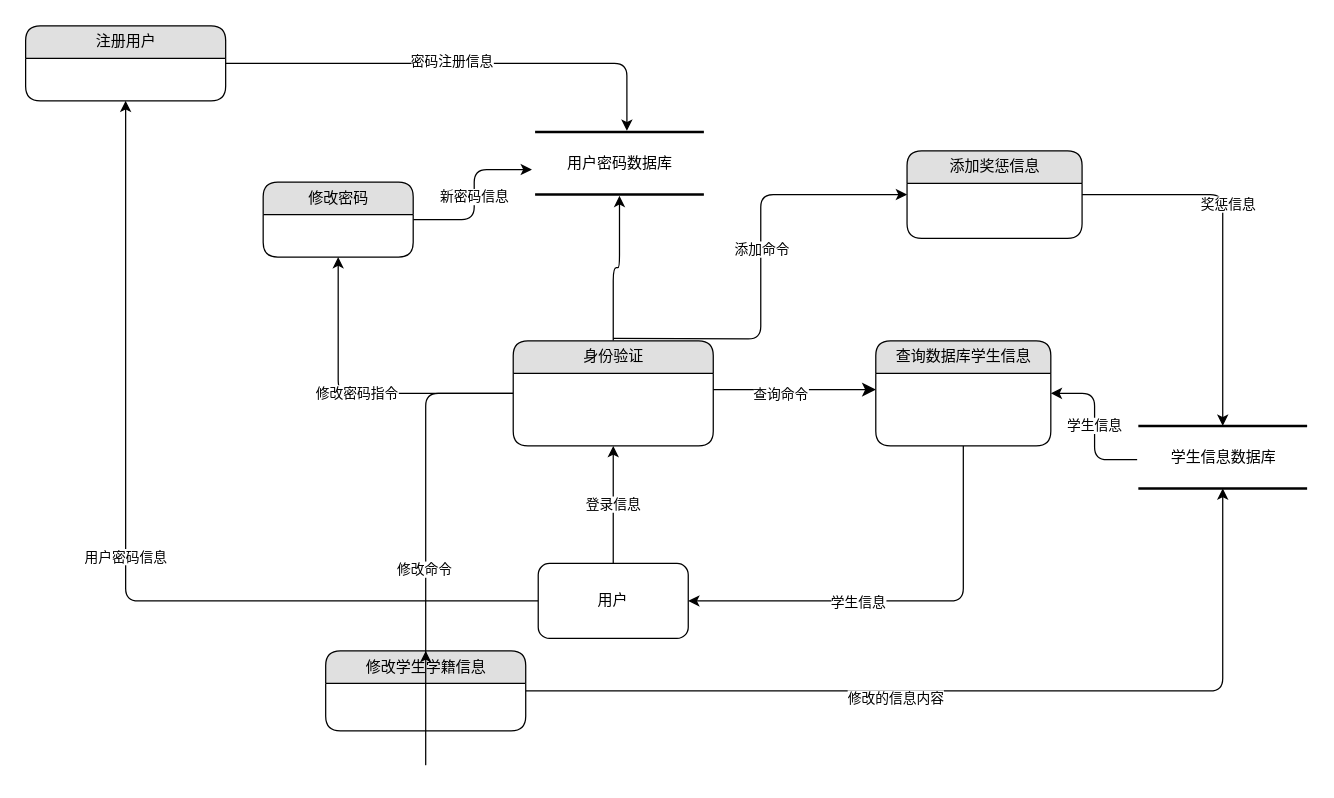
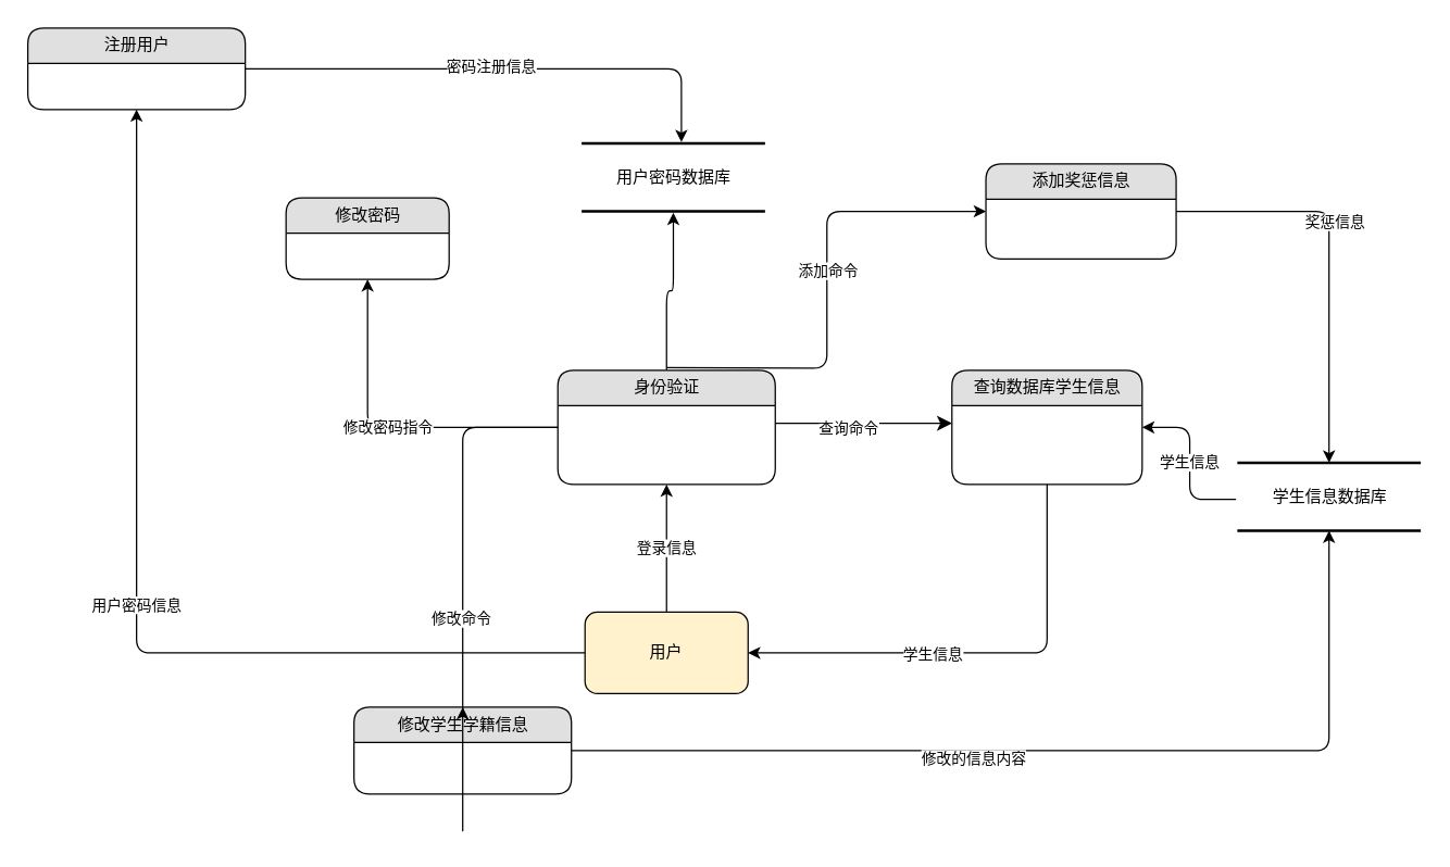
  <mxCell id="0" />
  <mxCell id="1" parent="0" />
  <mxCell id="2" style="edgeStyle=orthogonalEdgeStyle;rounded=1;orthogonalLoop=1;jettySize=auto;html=1;fontFamily=Verdana;" edge="1" parent="1" source="4" target="16"><mxGeometry relative="1" as="geometry" /></mxCell>
  <mxCell id="3" value="修改的信息内容" style="edgeLabel;html=1;align=center;verticalAlign=middle;resizable=0;points=[];fontFamily=Verdana;" vertex="1" connectable="0" parent="2"><mxGeometry x="-0.179" y="-5" relative="1" as="geometry"><mxPoint as="offset" /></mxGeometry></mxCell>
  <mxCell id="4" value="修改学生学籍信息" style="swimlane;html=1;fontStyle=0;childLayout=stackLayout;horizontal=1;startSize=26;fillColor=#e0e0e0;horizontalStack=0;resizeParent=1;resizeLast=0;collapsible=1;marginBottom=0;swimlaneFillColor=#ffffff;align=center;rounded=1;shadow=0;comic=0;labelBackgroundColor=none;strokeWidth=1;fontFamily=Verdana;fontSize=12" parent="1" vertex="1"><mxGeometry x="260" y="520" width="160" height="64" as="geometry" /></mxCell>
  <mxCell id="5" style="edgeStyle=orthogonalEdgeStyle;rounded=1;orthogonalLoop=1;jettySize=auto;html=1;fontFamily=Verdana;entryX=0.544;entryY=-0.02;entryDx=0;entryDy=0;entryPerimeter=0;" edge="1" parent="1" source="7" target="22"><mxGeometry relative="1" as="geometry"><mxPoint x="480" y="60" as="targetPoint" /></mxGeometry></mxCell>
  <mxCell id="6" value="密码注册信息" style="edgeLabel;html=1;align=center;verticalAlign=middle;resizable=0;points=[];fontFamily=Verdana;" vertex="1" connectable="0" parent="5"><mxGeometry x="-0.041" y="2" relative="1" as="geometry"><mxPoint as="offset" /></mxGeometry></mxCell>
  <mxCell id="7" value="注册用户" style="swimlane;html=1;fontStyle=0;childLayout=stackLayout;horizontal=1;startSize=26;fillColor=#e0e0e0;horizontalStack=0;resizeParent=1;resizeLast=0;collapsible=1;marginBottom=0;swimlaneFillColor=#ffffff;align=center;rounded=1;shadow=0;comic=0;labelBackgroundColor=none;strokeWidth=1;fontFamily=Verdana;fontSize=12" parent="1" vertex="1"><mxGeometry x="20" y="20" width="160" height="60" as="geometry"><mxRectangle x="160" y="570" width="80" height="26" as="alternateBounds" /></mxGeometry></mxCell>
  <mxCell id="8" style="edgeStyle=orthogonalEdgeStyle;rounded=1;orthogonalLoop=1;jettySize=auto;html=1;entryX=0.5;entryY=1.02;entryDx=0;entryDy=0;entryPerimeter=0;fontFamily=Verdana;" edge="1" parent="1" source="14" target="22"><mxGeometry relative="1" as="geometry" /></mxCell>
  <mxCell id="9" style="edgeStyle=orthogonalEdgeStyle;rounded=1;orthogonalLoop=1;jettySize=auto;html=1;entryX=0.5;entryY=0;entryDx=0;entryDy=0;fontFamily=Verdana;" edge="1" parent="1" source="14" target="4"><mxGeometry relative="1" as="geometry"><Array as="points"><mxPoint x="340" y="314" /><mxPoint x="340" y="616" /></Array></mxGeometry></mxCell>
  <mxCell id="10" value="修改命令" style="edgeLabel;html=1;align=center;verticalAlign=middle;resizable=0;points=[];fontFamily=Verdana;" vertex="1" connectable="0" parent="9"><mxGeometry x="-0.102" y="-2" relative="1" as="geometry"><mxPoint as="offset" /></mxGeometry></mxCell>
  <mxCell id="11" value="修改密码指令" style="edgeStyle=orthogonalEdgeStyle;rounded=1;orthogonalLoop=1;jettySize=auto;html=1;fontFamily=Verdana;entryX=0.5;entryY=1;entryDx=0;entryDy=0;" edge="1" parent="1" source="14" target="27"><mxGeometry relative="1" as="geometry"><mxPoint x="270" y="210" as="targetPoint" /><Array as="points"><mxPoint x="270" y="314" /></Array></mxGeometry></mxCell>
  <mxCell id="12" style="edgeStyle=orthogonalEdgeStyle;rounded=1;orthogonalLoop=1;jettySize=auto;html=1;fontFamily=Verdana;entryX=0;entryY=0.5;entryDx=0;entryDy=0;" edge="1" parent="1" target="30"><mxGeometry relative="1" as="geometry"><mxPoint x="490" y="270" as="sourcePoint" /><mxPoint x="640" y="138" as="targetPoint" /></mxGeometry></mxCell>
  <mxCell id="13" value="添加命令" style="edgeLabel;html=1;align=center;verticalAlign=middle;resizable=0;points=[];fontFamily=Verdana;" vertex="1" connectable="0" parent="12"><mxGeometry x="0.086" relative="1" as="geometry"><mxPoint as="offset" /></mxGeometry></mxCell>
  <mxCell id="14" value="身份验证" style="swimlane;html=1;fontStyle=0;childLayout=stackLayout;horizontal=1;startSize=26;fillColor=#e0e0e0;horizontalStack=0;resizeParent=1;resizeLast=0;collapsible=1;marginBottom=0;swimlaneFillColor=#ffffff;align=center;rounded=1;shadow=0;comic=0;labelBackgroundColor=none;strokeWidth=1;fontFamily=Verdana;fontSize=12" parent="1" vertex="1"><mxGeometry x="410" y="272" width="160" height="84" as="geometry"><mxRectangle x="560" y="292" width="80" height="26" as="alternateBounds" /></mxGeometry></mxCell>
  <mxCell id="15" value="学生信息" style="edgeStyle=orthogonalEdgeStyle;rounded=1;orthogonalLoop=1;jettySize=auto;html=1;entryX=1;entryY=0.5;entryDx=0;entryDy=0;fontFamily=Verdana;exitX=-0.007;exitY=0.54;exitDx=0;exitDy=0;exitPerimeter=0;" edge="1" parent="1" source="16" target="25"><mxGeometry relative="1" as="geometry" /></mxCell>
  <mxCell id="16" value="学生信息数据库" style="html=1;rounded=0;shadow=0;comic=0;labelBackgroundColor=none;strokeWidth=2;fontFamily=Verdana;fontSize=12;align=center;shape=mxgraph.ios7ui.horLines;" parent="1" vertex="1"><mxGeometry x="910" y="340" width="135" height="50" as="geometry" /></mxCell>
  <mxCell id="17" style="edgeStyle=orthogonalEdgeStyle;html=1;labelBackgroundColor=none;startFill=0;startSize=8;endFill=1;endSize=8;fontFamily=Verdana;fontSize=12;" parent="1" edge="1"><mxGeometry relative="1" as="geometry"><mxPoint x="700" y="311" as="targetPoint" /><mxPoint x="570" y="311" as="sourcePoint" /></mxGeometry></mxCell>
  <mxCell id="18" value="查询命令" style="edgeLabel;html=1;align=center;verticalAlign=middle;resizable=0;points=[];fontFamily=Verdana;" vertex="1" connectable="0" parent="17"><mxGeometry x="-0.188" y="-3" relative="1" as="geometry"><mxPoint as="offset" /></mxGeometry></mxCell>
  <mxCell id="19" value="登录信息" style="edgeStyle=orthogonalEdgeStyle;rounded=0;orthogonalLoop=1;jettySize=auto;html=1;entryX=0.5;entryY=1;entryDx=0;entryDy=0;fontFamily=Verdana;" edge="1" parent="1" source="21" target="14"><mxGeometry relative="1" as="geometry" /></mxCell>
  <mxCell id="20" value="用户密码信息" style="edgeStyle=orthogonalEdgeStyle;rounded=1;orthogonalLoop=1;jettySize=auto;html=1;entryX=0.5;entryY=1;entryDx=0;entryDy=0;fontFamily=Verdana;" edge="1" parent="1" source="21" target="7"><mxGeometry relative="1" as="geometry" /></mxCell>
- <mxCell id="21" value="用户" style="rounded=1;whiteSpace=wrap;html=1;fontFamily=Verdana;" vertex="1" parent="1"><mxGeometry x="430" y="450" width="120" height="60" as="geometry" /></mxCell>
+ <mxCell id="21" value="用户" style="rounded=1;whiteSpace=wrap;html=1;fontFamily=Verdana;fillColor=#fff2cc;" vertex="1" parent="1"><mxGeometry x="430" y="450" width="120" height="60" as="geometry" /></mxCell>
  <mxCell id="22" value="用户密码数据库" style="html=1;rounded=0;shadow=0;comic=0;labelBackgroundColor=none;strokeWidth=2;fontFamily=Verdana;fontSize=12;align=center;shape=mxgraph.ios7ui.horLines;" vertex="1" parent="1"><mxGeometry x="427.5" y="105" width="135" height="50" as="geometry" /></mxCell>
  <mxCell id="23" style="edgeStyle=orthogonalEdgeStyle;rounded=1;orthogonalLoop=1;jettySize=auto;html=1;entryX=1;entryY=0.5;entryDx=0;entryDy=0;fontFamily=Verdana;exitX=0.5;exitY=1;exitDx=0;exitDy=0;" edge="1" parent="1" source="25" target="21"><mxGeometry relative="1" as="geometry" /></mxCell>
  <mxCell id="24" value="学生信息" style="edgeLabel;html=1;align=center;verticalAlign=middle;resizable=0;points=[];fontFamily=Verdana;" vertex="1" connectable="0" parent="23"><mxGeometry x="0.213" relative="1" as="geometry"><mxPoint as="offset" /></mxGeometry></mxCell>
  <mxCell id="25" value="查询数据库学生信息" style="swimlane;html=1;fontStyle=0;childLayout=stackLayout;horizontal=1;startSize=26;fillColor=#e0e0e0;horizontalStack=0;resizeParent=1;resizeLast=0;collapsible=1;marginBottom=0;swimlaneFillColor=#ffffff;align=center;rounded=1;shadow=0;comic=0;labelBackgroundColor=none;strokeWidth=1;fontFamily=Verdana;fontSize=12" vertex="1" parent="1"><mxGeometry x="700" y="272" width="140" height="84" as="geometry"><mxRectangle x="880" y="292" width="140" height="26" as="alternateBounds" /></mxGeometry></mxCell>
- <mxCell id="26" value="新密码信息" style="edgeStyle=orthogonalEdgeStyle;rounded=1;orthogonalLoop=1;jettySize=auto;html=1;entryX=-0.019;entryY=0.6;entryDx=0;entryDy=0;entryPerimeter=0;fontFamily=Verdana;" edge="1" parent="1" source="27" target="22"><mxGeometry relative="1" as="geometry" /></mxCell>
  <mxCell id="27" value="修改密码" style="swimlane;html=1;fontStyle=0;childLayout=stackLayout;horizontal=1;startSize=26;fillColor=#e0e0e0;horizontalStack=0;resizeParent=1;resizeLast=0;collapsible=1;marginBottom=0;swimlaneFillColor=#ffffff;align=center;rounded=1;shadow=0;comic=0;labelBackgroundColor=none;strokeWidth=1;fontFamily=Verdana;fontSize=12" vertex="1" parent="1"><mxGeometry x="210" y="145" width="120" height="60" as="geometry"><mxRectangle x="160" y="570" width="80" height="26" as="alternateBounds" /></mxGeometry></mxCell>
  <mxCell id="28" style="edgeStyle=orthogonalEdgeStyle;rounded=1;orthogonalLoop=1;jettySize=auto;html=1;fontFamily=Verdana;" edge="1" parent="1" source="30" target="16"><mxGeometry relative="1" as="geometry" /></mxCell>
  <mxCell id="29" value="奖惩信息" style="edgeLabel;html=1;align=center;verticalAlign=middle;resizable=0;points=[];fontFamily=Verdana;" vertex="1" connectable="0" parent="28"><mxGeometry x="-0.203" y="4" relative="1" as="geometry"><mxPoint y="1" as="offset" /></mxGeometry></mxCell>
  <mxCell id="30" value="添加奖惩信息" style="swimlane;html=1;fontStyle=0;childLayout=stackLayout;horizontal=1;startSize=26;fillColor=#e0e0e0;horizontalStack=0;resizeParent=1;resizeLast=0;collapsible=1;marginBottom=0;swimlaneFillColor=#ffffff;align=center;rounded=1;shadow=0;comic=0;labelBackgroundColor=none;strokeWidth=1;fontFamily=Verdana;fontSize=12" vertex="1" parent="1"><mxGeometry x="725" y="120" width="140" height="70" as="geometry"><mxRectangle x="880" y="292" width="140" height="26" as="alternateBounds" /></mxGeometry></mxCell>
